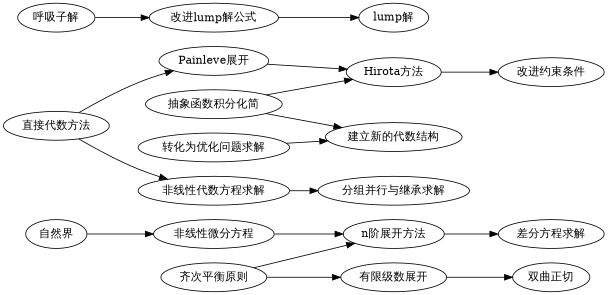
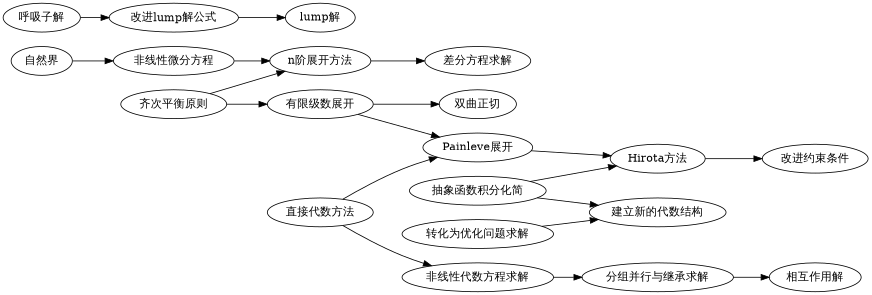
  digraph {
    rankdir=LR
    "自然界"
    "非线性微分方程"
    "n阶展开方法"
    "有限级数展开"
    "Painleve展开"
    "双曲正切"
    "Hirota方法"
    "直接代数方法"
    "非线性代数方程求解"
    "改进约束条件"
    "齐次平衡原则"
    "差分方程求解"
    "分组并行与继承求解"
    "呼吸子解"
    "改进lump解公式"
    "lump解"
+   "相互作用解"
    "抽象函数积分化简"
    "建立新的代数结构"
    "转化为优化问题求解"
    "自然界" -> "非线性微分方程"
    "非线性微分方程" -> "n阶展开方法"
    "n阶展开方法" -> "差分方程求解"
+   "有限级数展开" -> "Painleve展开"
    "有限级数展开" -> "双曲正切"
    "Painleve展开" -> "Hirota方法"
    "Hirota方法" -> "改进约束条件"
    "直接代数方法" -> "Painleve展开"
    "直接代数方法" -> "非线性代数方程求解"
    "非线性代数方程求解" -> "分组并行与继承求解"
    "齐次平衡原则" -> "n阶展开方法"
    "齐次平衡原则" -> "有限级数展开"
+   "分组并行与继承求解" -> "相互作用解"
    "呼吸子解" -> "改进lump解公式"
    "改进lump解公式" -> "lump解"
    "抽象函数积分化简" -> "Hirota方法"
    "抽象函数积分化简" -> "建立新的代数结构"
    "转化为优化问题求解" -> "建立新的代数结构"
  }
